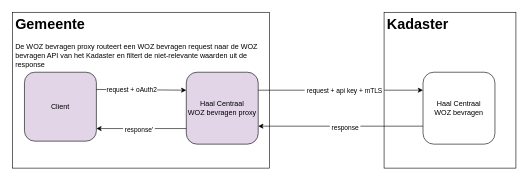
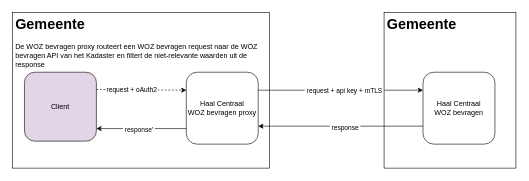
  <mxCell id="0" />
  <mxCell id="1" parent="0" />
  <mxCell id="2" value="Haal Centraal&lt;br&gt;WOZ bevragen" style="rounded=1;whiteSpace=wrap;html=1;" vertex="1" parent="1"><mxGeometry x="705" y="120" width="120" height="120" as="geometry" /></mxCell>
- <mxCell id="3" value="Haal Centraal&lt;br&gt;WOZ bevragen proxy" style="rounded=1;whiteSpace=wrap;html=1;fillColor=#e1d5e7;" vertex="1" parent="1"><mxGeometry x="310" y="120" width="120" height="120" as="geometry" /></mxCell>
+ <mxCell id="3" value="Haal Centraal&lt;br&gt;WOZ bevragen proxy" style="rounded=1;whiteSpace=wrap;html=1;" vertex="1" parent="1"><mxGeometry x="310" y="120" width="120" height="120" as="geometry" /></mxCell>
  <mxCell id="4" value="Client" style="rounded=1;whiteSpace=wrap;html=1;fillColor=#e1d5e7;" vertex="1" parent="1"><mxGeometry x="40" y="120" width="120" height="115" as="geometry" /></mxCell>
  <mxCell id="5" value="" style="endArrow=classic;html=1;exitX=1;exitY=0.25;exitDx=0;exitDy=0;entryX=0;entryY=0.25;entryDx=0;entryDy=0;" edge="1" parent="1" source="3" target="2"><mxGeometry width="50" height="50" relative="1" as="geometry"><mxPoint x="420" y="282.667" as="sourcePoint" /><mxPoint x="592" y="150" as="targetPoint" /></mxGeometry></mxCell>
  <mxCell id="6" value="&amp;nbsp;request + api key + mTLS&amp;nbsp;" style="edgeLabel;html=1;align=center;verticalAlign=middle;resizable=0;points=[];" vertex="1" connectable="0" parent="5"><mxGeometry x="-0.276" y="1" relative="1" as="geometry"><mxPoint x="43" y="1" as="offset" /></mxGeometry></mxCell>
- <mxCell id="7" value="" style="endArrow=classic;html=1;exitX=1;exitY=0.25;exitDx=0;exitDy=0;entryX=0;entryY=0.25;entryDx=0;entryDy=0;" edge="1" parent="1" source="4" target="3"><mxGeometry width="50" height="50" relative="1" as="geometry"><mxPoint x="160" y="230" as="sourcePoint" /><mxPoint x="210" y="180" as="targetPoint" /></mxGeometry></mxCell>
+ <mxCell id="7" value="" style="endArrow=classic;html=1;exitX=1;exitY=0.25;exitDx=0;exitDy=0;entryX=0;entryY=0.25;entryDx=0;entryDy=0;dashed=1;" edge="1" parent="1" source="4" target="3"><mxGeometry width="50" height="50" relative="1" as="geometry"><mxPoint x="160" y="230" as="sourcePoint" /><mxPoint x="210" y="180" as="targetPoint" /></mxGeometry></mxCell>
  <mxCell id="8" value="request + oAuth2" style="edgeLabel;html=1;align=center;verticalAlign=middle;resizable=0;points=[];" vertex="1" connectable="0" parent="7"><mxGeometry x="-0.231" y="1" relative="1" as="geometry"><mxPoint as="offset" /></mxGeometry></mxCell>
  <mxCell id="9" value="" style="endArrow=classic;html=1;entryX=1;entryY=0.75;entryDx=0;entryDy=0;exitX=0;exitY=0.75;exitDx=0;exitDy=0;" edge="1" parent="1" source="2" target="3"><mxGeometry width="50" height="50" relative="1" as="geometry"><mxPoint x="430" y="330" as="sourcePoint" /><mxPoint x="480" y="280" as="targetPoint" /></mxGeometry></mxCell>
  <mxCell id="10" value="&amp;nbsp;response&amp;nbsp;" style="edgeLabel;html=1;align=center;verticalAlign=middle;resizable=0;points=[];" vertex="1" connectable="0" parent="9"><mxGeometry x="0.229" y="2" relative="1" as="geometry"><mxPoint x="38" as="offset" /></mxGeometry></mxCell>
  <mxCell id="11" value="" style="endArrow=classic;html=1;" edge="1" parent="1"><mxGeometry width="50" height="50" relative="1" as="geometry"><mxPoint x="310" y="214" as="sourcePoint" /><mxPoint x="160" y="214" as="targetPoint" /></mxGeometry></mxCell>
  <mxCell id="12" value="&amp;nbsp;response'&amp;nbsp;" style="edgeLabel;html=1;align=center;verticalAlign=middle;resizable=0;points=[];" vertex="1" connectable="0" parent="11"><mxGeometry x="0.298" y="2" relative="1" as="geometry"><mxPoint x="17" as="offset" /></mxGeometry></mxCell>
  <mxCell id="13" value="&lt;h1&gt;Gemeente&lt;/h1&gt;&lt;div&gt;De WOZ bevragen proxy routeert een WOZ bevragen request naar de WOZ bevragen API van het Kadaster en filtert de niet-relevante waarden uit de response&lt;/div&gt;" style="text;html=1;spacing=5;spacingTop=-20;whiteSpace=wrap;overflow=hidden;rounded=0;labelBorderColor=none;strokeColor=#000000;" vertex="1" parent="1"><mxGeometry x="20" y="20" width="429" height="260" as="geometry" /></mxCell>
- <mxCell id="14" value="&lt;h1&gt;Kadaster&lt;/h1&gt;" style="text;html=1;fillColor=none;spacing=5;spacingTop=-20;whiteSpace=wrap;overflow=hidden;rounded=0;strokeColor=#000000;" vertex="1" parent="1"><mxGeometry x="640" y="20" width="220" height="260" as="geometry" /></mxCell>
+ <mxCell id="14" value="&lt;h1&gt;Gemeente&lt;/h1&gt;" style="text;html=1;fillColor=none;spacing=5;spacingTop=-20;whiteSpace=wrap;overflow=hidden;rounded=0;strokeColor=#000000;" vertex="1" parent="1"><mxGeometry x="640" y="20" width="220" height="260" as="geometry" /></mxCell>
